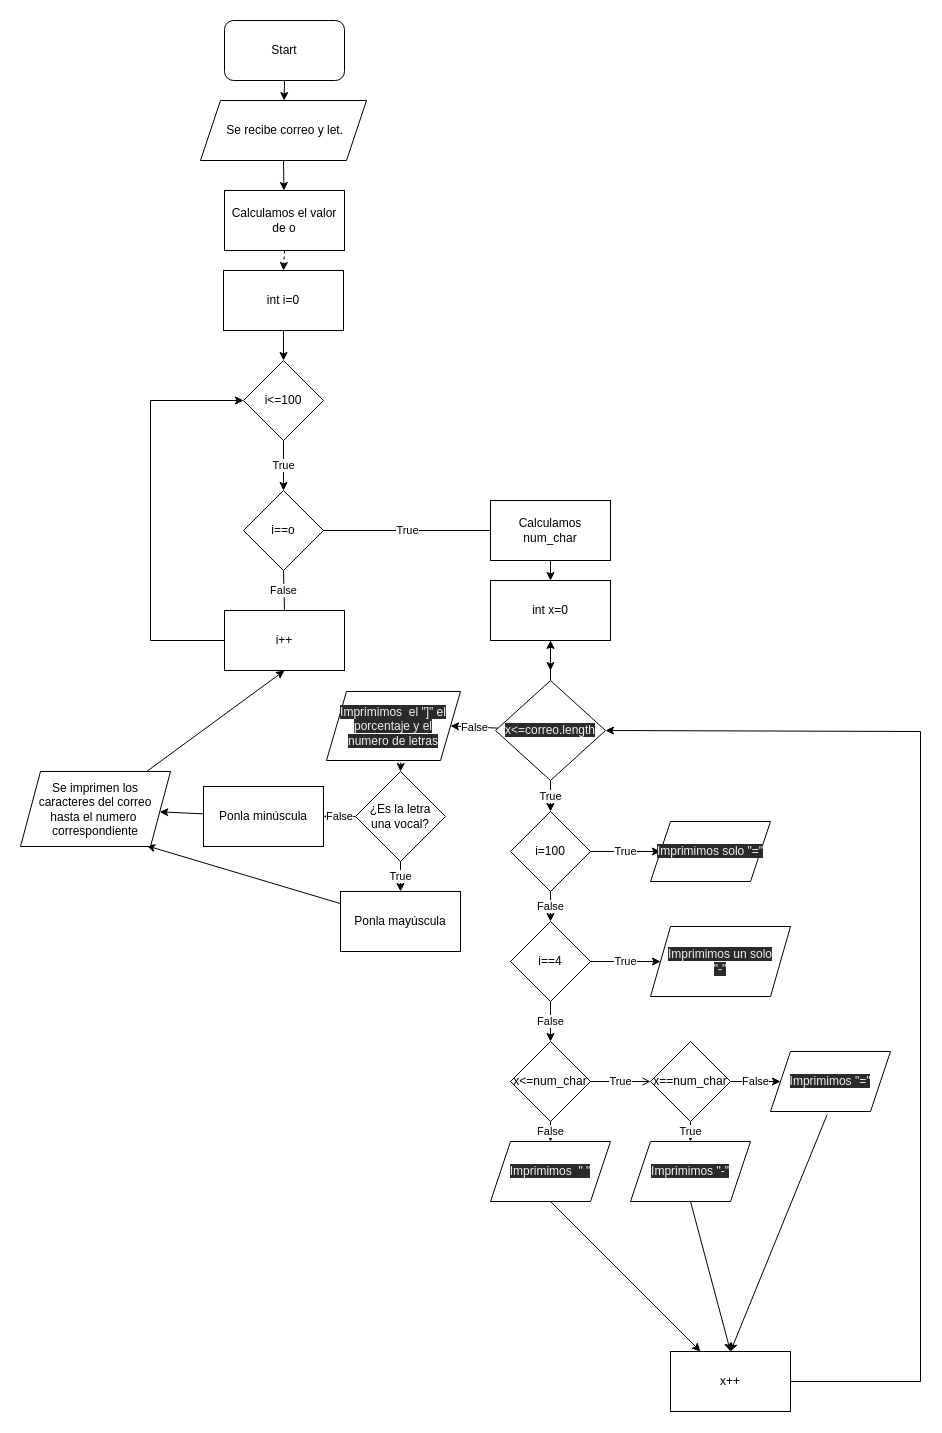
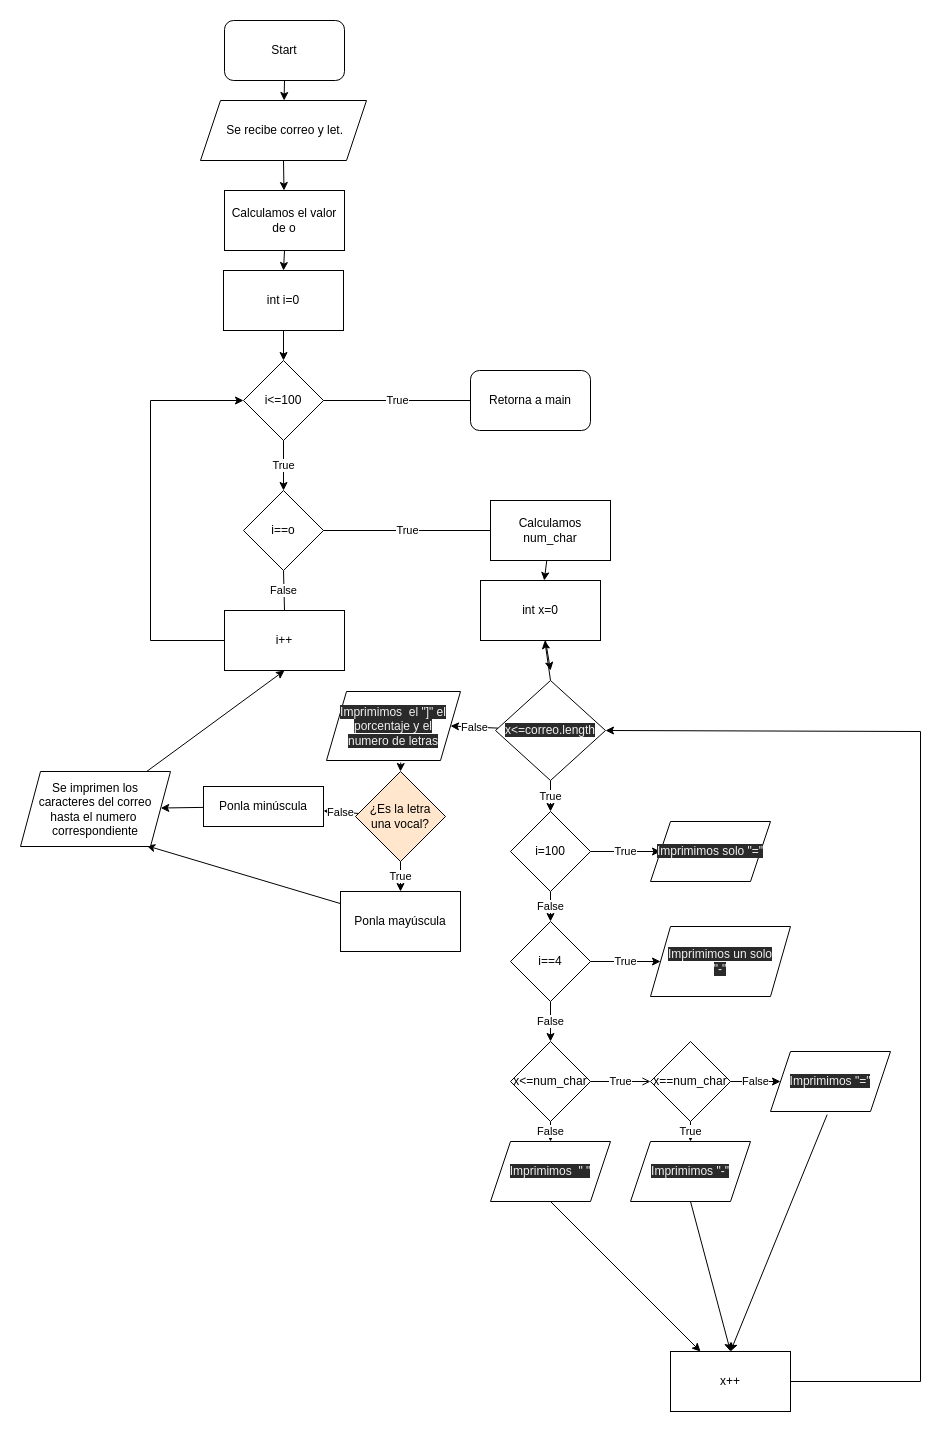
  <mxCell id="0" />
  <mxCell id="1" parent="0" />
  <mxCell id="2" value="Start" style="rounded=1;whiteSpace=wrap;html=1;" parent="1" vertex="1"><mxGeometry x="224" y="20" width="120" height="60" as="geometry" /></mxCell>
  <mxCell id="3" value="&amp;nbsp;Se recibe correo y let." style="shape=parallelogram;perimeter=parallelogramPerimeter;whiteSpace=wrap;html=1;fixedSize=1;" parent="1" vertex="1"><mxGeometry x="200" y="100" width="166" height="60" as="geometry" /></mxCell>
  <mxCell id="4" value="Calculamos el valor de o" style="rounded=0;whiteSpace=wrap;html=1;" parent="1" vertex="1"><mxGeometry x="224" y="190" width="120" height="60" as="geometry" /></mxCell>
  <mxCell id="5" value="" style="endArrow=classic;html=1;exitX=0.5;exitY=1;exitDx=0;exitDy=0;" parent="1" source="2" target="3" edge="1"><mxGeometry width="50" height="50" relative="1" as="geometry"><mxPoint x="310" y="320" as="sourcePoint" /><mxPoint x="360" y="270" as="targetPoint" /></mxGeometry></mxCell>
  <mxCell id="6" value="" style="endArrow=classic;html=1;exitX=0.5;exitY=1;exitDx=0;exitDy=0;" parent="1" source="3" target="4" edge="1"><mxGeometry width="50" height="50" relative="1" as="geometry"><mxPoint x="310" y="320" as="sourcePoint" /><mxPoint x="360" y="270" as="targetPoint" /></mxGeometry></mxCell>
  <mxCell id="7" value="int i=0" style="rounded=0;whiteSpace=wrap;html=1;" parent="1" vertex="1"><mxGeometry x="223" y="270" width="120" height="60" as="geometry" /></mxCell>
- <mxCell id="8" value="" style="endArrow=classic;html=1;exitX=0.5;exitY=1;exitDx=0;exitDy=0;entryX=0.5;entryY=0;entryDx=0;entryDy=0;dashed=1;" parent="1" source="4" target="7" edge="1"><mxGeometry width="50" height="50" relative="1" as="geometry"><mxPoint x="310" y="310" as="sourcePoint" /><mxPoint x="360" y="260" as="targetPoint" /></mxGeometry></mxCell>
+ <mxCell id="8" value="" style="endArrow=classic;html=1;exitX=0.5;exitY=1;exitDx=0;exitDy=0;entryX=0.5;entryY=0;entryDx=0;entryDy=0;" parent="1" source="4" target="7" edge="1"><mxGeometry width="50" height="50" relative="1" as="geometry"><mxPoint x="310" y="310" as="sourcePoint" /><mxPoint x="360" y="260" as="targetPoint" /></mxGeometry></mxCell>
  <mxCell id="9" value="True" style="edgeStyle=none;html=1;entryX=0.5;entryY=0;entryDx=0;entryDy=0;" parent="1" source="10" target="12" edge="1"><mxGeometry relative="1" as="geometry"><mxPoint x="283" y="490" as="targetPoint" /></mxGeometry></mxCell>
  <mxCell id="10" value="i&amp;lt;=100" style="rhombus;whiteSpace=wrap;html=1;" parent="1" vertex="1"><mxGeometry x="243" y="360" width="80" height="80" as="geometry" /></mxCell>
  <mxCell id="11" value="" style="endArrow=classic;html=1;exitX=0.5;exitY=1;exitDx=0;exitDy=0;entryX=0.5;entryY=0;entryDx=0;entryDy=0;" parent="1" source="7" target="10" edge="1"><mxGeometry width="50" height="50" relative="1" as="geometry"><mxPoint x="310" y="310" as="sourcePoint" /><mxPoint x="360" y="260" as="targetPoint" /></mxGeometry></mxCell>
  <mxCell id="12" value="i==o" style="rhombus;whiteSpace=wrap;html=1;" parent="1" vertex="1"><mxGeometry x="243" y="490" width="80" height="80" as="geometry" /></mxCell>
  <mxCell id="13" value="False" style="endArrow=none;html=1;exitX=0.5;exitY=1;exitDx=0;exitDy=0;entryX=0.5;entryY=0;entryDx=0;entryDy=0;" parent="1" source="12" target="15" edge="1"><mxGeometry width="50" height="50" relative="1" as="geometry"><mxPoint x="250" y="570" as="sourcePoint" /><mxPoint x="150" y="530" as="targetPoint" /></mxGeometry></mxCell>
  <mxCell id="14" value="" style="endArrow=classic;html=1;entryX=0;entryY=0.5;entryDx=0;entryDy=0;" parent="1" target="10" edge="1"><mxGeometry width="50" height="50" relative="1" as="geometry"><mxPoint x="150" y="400" as="sourcePoint" /><mxPoint x="300" y="520" as="targetPoint" /></mxGeometry></mxCell>
  <mxCell id="15" value="i++" style="rounded=0;whiteSpace=wrap;html=1;" parent="1" vertex="1"><mxGeometry x="224" y="610" width="120" height="60" as="geometry" /></mxCell>
  <mxCell id="16" value="" style="endArrow=none;html=1;exitX=0;exitY=0.5;exitDx=0;exitDy=0;" parent="1" source="15" edge="1"><mxGeometry width="50" height="50" relative="1" as="geometry"><mxPoint x="250" y="570" as="sourcePoint" /><mxPoint x="150" y="640" as="targetPoint" /></mxGeometry></mxCell>
  <mxCell id="17" value="" style="endArrow=none;html=1;" parent="1" edge="1"><mxGeometry width="50" height="50" relative="1" as="geometry"><mxPoint x="150" y="640" as="sourcePoint" /><mxPoint x="150" y="400" as="targetPoint" /></mxGeometry></mxCell>
  <mxCell id="18" value="True" style="endArrow=none;html=1;exitX=1;exitY=0.5;exitDx=0;exitDy=0;" parent="1" source="12" target="20" edge="1"><mxGeometry width="50" height="50" relative="1" as="geometry"><mxPoint x="350" y="550" as="sourcePoint" /><mxPoint x="510" y="530" as="targetPoint" /></mxGeometry></mxCell>
  <mxCell id="19" value="" style="edgeStyle=none;html=1;" parent="1" source="20" target="22" edge="1"><mxGeometry relative="1" as="geometry" /></mxCell>
  <mxCell id="20" value="Calculamos num_char" style="rounded=0;whiteSpace=wrap;html=1;" parent="1" vertex="1"><mxGeometry x="490" y="500" width="120" height="60" as="geometry" /></mxCell>
  <mxCell id="21" value="" style="edgeStyle=none;html=1;" parent="1" source="22" edge="1"><mxGeometry relative="1" as="geometry"><mxPoint x="550" y="670" as="targetPoint" /></mxGeometry></mxCell>
- <mxCell id="22" value="int x=0" style="whiteSpace=wrap;html=1;rounded=0;" parent="1" vertex="1"><mxGeometry x="490" y="580" width="120" height="60" as="geometry" /></mxCell>
+ <mxCell id="22" value="int x=0" style="whiteSpace=wrap;html=1;rounded=0;" parent="1" vertex="1"><mxGeometry x="480" y="580" width="120" height="60" as="geometry" /></mxCell>
  <mxCell id="23" value="" style="edgeStyle=none;html=1;exitX=0.5;exitY=0;exitDx=0;exitDy=0;" parent="1" source="26" target="22" edge="1"><mxGeometry relative="1" as="geometry" /></mxCell>
  <mxCell id="24" value="True" style="edgeStyle=none;html=1;" parent="1" source="26" edge="1"><mxGeometry relative="1" as="geometry"><mxPoint x="550" y="811" as="targetPoint" /></mxGeometry></mxCell>
  <mxCell id="25" value="False" style="edgeStyle=none;html=1;entryX=1;entryY=0.5;entryDx=0;entryDy=0;" edge="1" parent="1" source="26" target="64"><mxGeometry relative="1" as="geometry"><mxPoint x="460" y="730" as="targetPoint" /></mxGeometry></mxCell>
  <mxCell id="26" value="&lt;span style=&quot;color: rgb(240 , 240 , 240) ; font-family: &amp;#34;helvetica&amp;#34; ; font-size: 12px ; font-style: normal ; font-weight: 400 ; letter-spacing: normal ; text-align: center ; text-indent: 0px ; text-transform: none ; word-spacing: 0px ; background-color: rgb(42 , 42 , 42) ; display: inline ; float: none&quot;&gt;x&amp;lt;=correo.length&lt;/span&gt;" style="rhombus;whiteSpace=wrap;html=1;" parent="1" vertex="1"><mxGeometry x="495" y="680" width="110" height="100" as="geometry" /></mxCell>
  <mxCell id="27" value="True" style="edgeStyle=none;html=1;endArrow=open;" parent="1" source="29" target="32" edge="1"><mxGeometry relative="1" as="geometry" /></mxCell>
  <mxCell id="28" value="False" style="edgeStyle=none;html=1;entryX=0.5;entryY=0;entryDx=0;entryDy=0;" parent="1" source="29" target="62" edge="1"><mxGeometry relative="1" as="geometry"><mxPoint x="550" y="1141" as="targetPoint" /></mxGeometry></mxCell>
  <mxCell id="29" value="x&amp;lt;=num_char" style="rhombus;whiteSpace=wrap;html=1;" parent="1" vertex="1"><mxGeometry x="510" y="1041" width="80" height="80" as="geometry" /></mxCell>
  <mxCell id="30" value="False" style="edgeStyle=none;html=1;entryX=0;entryY=0.5;entryDx=0;entryDy=0;" parent="1" source="32" target="59" edge="1"><mxGeometry relative="1" as="geometry"><mxPoint x="780" y="1081" as="targetPoint" /></mxGeometry></mxCell>
  <mxCell id="31" value="True" style="edgeStyle=none;html=1;entryX=0.5;entryY=0;entryDx=0;entryDy=0;" parent="1" source="32" target="63" edge="1"><mxGeometry relative="1" as="geometry"><mxPoint x="690" y="1141" as="targetPoint" /></mxGeometry></mxCell>
  <mxCell id="32" value="x==num_char" style="rhombus;whiteSpace=wrap;html=1;" parent="1" vertex="1"><mxGeometry x="650" y="1041" width="80" height="80" as="geometry" /></mxCell>
  <mxCell id="33" style="edgeStyle=none;html=1;entryX=0.5;entryY=0;entryDx=0;entryDy=0;exitX=0.472;exitY=1.053;exitDx=0;exitDy=0;exitPerimeter=0;" parent="1" source="59" target="36" edge="1"><mxGeometry relative="1" as="geometry"><mxPoint x="830" y="1231" as="targetPoint" /><mxPoint x="827.778" y="1111" as="sourcePoint" /></mxGeometry></mxCell>
  <mxCell id="34" style="edgeStyle=none;html=1;entryX=0.5;entryY=0;entryDx=0;entryDy=0;exitX=0.5;exitY=1;exitDx=0;exitDy=0;" parent="1" source="63" target="36" edge="1"><mxGeometry relative="1" as="geometry"><mxPoint x="696.667" y="1201" as="sourcePoint" /></mxGeometry></mxCell>
  <mxCell id="35" value="" style="edgeStyle=none;html=1;exitX=0.5;exitY=1;exitDx=0;exitDy=0;" parent="1" source="62" target="36" edge="1"><mxGeometry relative="1" as="geometry"><mxPoint x="575.714" y="1201" as="sourcePoint" /></mxGeometry></mxCell>
  <mxCell id="36" value="x++" style="whiteSpace=wrap;html=1;" parent="1" vertex="1"><mxGeometry x="670" y="1351" width="120" height="60" as="geometry" /></mxCell>
  <mxCell id="37" value="" style="endArrow=none;html=1;entryX=1;entryY=0.5;entryDx=0;entryDy=0;" parent="1" target="36" edge="1"><mxGeometry width="50" height="50" relative="1" as="geometry"><mxPoint x="920" y="1381" as="sourcePoint" /><mxPoint x="800" y="1392" as="targetPoint" /></mxGeometry></mxCell>
  <mxCell id="38" value="" style="endArrow=none;html=1;" parent="1" edge="1"><mxGeometry width="50" height="50" relative="1" as="geometry"><mxPoint x="920" y="1065.5" as="sourcePoint" /><mxPoint x="920" y="731" as="targetPoint" /></mxGeometry></mxCell>
  <mxCell id="39" value="" style="endArrow=none;html=1;" parent="1" edge="1"><mxGeometry width="50" height="50" relative="1" as="geometry"><mxPoint x="920" y="1381" as="sourcePoint" /><mxPoint x="920" y="1061" as="targetPoint" /></mxGeometry></mxCell>
+ <mxCell id="40" value="True" style="endArrow=none;html=1;exitX=1;exitY=0.5;exitDx=0;exitDy=0;" parent="1" source="10" target="41" edge="1"><mxGeometry width="50" height="50" relative="1" as="geometry"><mxPoint x="550" y="681" as="sourcePoint" /><mxPoint x="530" y="400" as="targetPoint" /></mxGeometry></mxCell>
+ <mxCell id="41" value="Retorna a main" style="rounded=1;whiteSpace=wrap;html=1;" parent="1" vertex="1"><mxGeometry x="470" y="370" width="120" height="60" as="geometry" /></mxCell>
  <mxCell id="42" value="" style="endArrow=classic;html=1;entryX=1;entryY=0.5;entryDx=0;entryDy=0;" parent="1" target="26" edge="1"><mxGeometry width="50" height="50" relative="1" as="geometry"><mxPoint x="920" y="731" as="sourcePoint" /><mxPoint x="500" y="631" as="targetPoint" /></mxGeometry></mxCell>
  <mxCell id="43" value="True" style="edgeStyle=none;html=1;entryX=0;entryY=0.5;entryDx=0;entryDy=0;" edge="1" parent="1" source="45" target="60"><mxGeometry relative="1" as="geometry"><mxPoint x="650" y="851" as="targetPoint" /></mxGeometry></mxCell>
  <mxCell id="44" value="False" style="edgeStyle=none;html=1;" edge="1" parent="1" source="45" target="48"><mxGeometry relative="1" as="geometry" /></mxCell>
  <mxCell id="45" value="i=100" style="rhombus;whiteSpace=wrap;html=1;" vertex="1" parent="1"><mxGeometry x="510" y="811" width="80" height="80" as="geometry" /></mxCell>
  <mxCell id="46" value="True" style="edgeStyle=none;html=1;entryX=0;entryY=0.5;entryDx=0;entryDy=0;" edge="1" parent="1" source="48" target="61"><mxGeometry relative="1" as="geometry"><mxPoint x="650" y="961" as="targetPoint" /></mxGeometry></mxCell>
  <mxCell id="47" value="False" style="edgeStyle=none;html=1;entryX=0.5;entryY=0;entryDx=0;entryDy=0;" edge="1" parent="1" source="48" target="29"><mxGeometry relative="1" as="geometry" /></mxCell>
  <mxCell id="48" value="i==4" style="rhombus;whiteSpace=wrap;html=1;" vertex="1" parent="1"><mxGeometry x="510" y="921" width="80" height="80" as="geometry" /></mxCell>
  <mxCell id="49" value="" style="edgeStyle=none;html=1;exitX=0.554;exitY=1.029;exitDx=0;exitDy=0;exitPerimeter=0;entryX=0.5;entryY=0;entryDx=0;entryDy=0;" edge="1" parent="1" source="64" target="52"><mxGeometry relative="1" as="geometry"><mxPoint x="400" y="760" as="sourcePoint" /></mxGeometry></mxCell>
  <mxCell id="50" value="True" style="edgeStyle=none;html=1;" edge="1" parent="1" source="52" target="54"><mxGeometry relative="1" as="geometry" /></mxCell>
  <mxCell id="51" value="False" style="edgeStyle=none;html=1;" edge="1" parent="1" source="52" target="56"><mxGeometry relative="1" as="geometry" /></mxCell>
- <mxCell id="52" value="¿Es la letra&lt;br&gt;una vocal?" style="rhombus;whiteSpace=wrap;html=1;" vertex="1" parent="1"><mxGeometry x="355" y="771" width="90" height="90" as="geometry" /></mxCell>
+ <mxCell id="52" value="¿Es la letra&lt;br&gt;una vocal?" style="rhombus;whiteSpace=wrap;html=1;fillColor=#ffe6cc;" vertex="1" parent="1"><mxGeometry x="355" y="771" width="90" height="90" as="geometry" /></mxCell>
  <mxCell id="53" style="edgeStyle=none;html=1;entryX=0.841;entryY=0.99;entryDx=0;entryDy=0;entryPerimeter=0;" edge="1" parent="1" source="54" target="58"><mxGeometry relative="1" as="geometry" /></mxCell>
  <mxCell id="54" value="Ponla mayúscula" style="whiteSpace=wrap;html=1;" vertex="1" parent="1"><mxGeometry y="891" width="120" height="60" as="geometry" x="340" /></mxCell>
  <mxCell id="55" value="" style="edgeStyle=none;html=1;" edge="1" parent="1" source="56" target="58"><mxGeometry relative="1" as="geometry" /></mxCell>
- <mxCell id="56" value="Ponla minúscula" style="whiteSpace=wrap;html=1;" vertex="1" parent="1"><mxGeometry x="203" y="786" width="120" height="60" as="geometry" /></mxCell>
+ <mxCell id="56" value="Ponla minúscula" style="whiteSpace=wrap;html=1;" vertex="1" parent="1"><mxGeometry x="203" y="786" width="120" height="40" as="geometry" /></mxCell>
  <mxCell id="57" style="edgeStyle=none;html=1;entryX=0.5;entryY=1;entryDx=0;entryDy=0;" edge="1" parent="1" source="58" target="15"><mxGeometry relative="1" as="geometry" /></mxCell>
  <mxCell id="58" value="Se imprimen los&lt;br&gt;caracteres del correo&lt;br&gt;hasta el numero&amp;nbsp;&lt;br&gt;correspondiente" style="shape=parallelogram;perimeter=parallelogramPerimeter;whiteSpace=wrap;html=1;fixedSize=1;" vertex="1" parent="1"><mxGeometry x="20" y="771" width="150" height="75" as="geometry" /></mxCell>
  <mxCell id="59" value="&#10;&#10;&lt;span style=&quot;color: rgb(240, 240, 240); font-family: helvetica; font-size: 12px; font-style: normal; font-weight: 400; letter-spacing: normal; text-align: center; text-indent: 0px; text-transform: none; word-spacing: 0px; background-color: rgb(42, 42, 42); display: inline; float: none;&quot;&gt;Imprimimos &quot;=&quot;&lt;/span&gt;&#10;&#10;" style="shape=parallelogram;perimeter=parallelogramPerimeter;whiteSpace=wrap;html=1;fixedSize=1;" vertex="1" parent="1"><mxGeometry x="770" y="1051" width="120" height="60" as="geometry" /></mxCell>
  <mxCell id="60" value="&#10;&#10;&lt;span style=&quot;color: rgb(240, 240, 240); font-family: helvetica; font-size: 12px; font-style: normal; font-weight: 400; letter-spacing: normal; text-align: center; text-indent: 0px; text-transform: none; word-spacing: 0px; background-color: rgb(42, 42, 42); display: inline; float: none;&quot;&gt;Imprimimos solo &quot;=&quot;&lt;/span&gt;&#10;&#10;" style="shape=parallelogram;perimeter=parallelogramPerimeter;whiteSpace=wrap;html=1;fixedSize=1;" vertex="1" parent="1"><mxGeometry x="650" y="821" width="120" height="60" as="geometry" /></mxCell>
  <mxCell id="61" value="&#10;&#10;&lt;span style=&quot;color: rgb(240, 240, 240); font-family: helvetica; font-size: 12px; font-style: normal; font-weight: 400; letter-spacing: normal; text-align: center; text-indent: 0px; text-transform: none; word-spacing: 0px; background-color: rgb(42, 42, 42); display: inline; float: none;&quot;&gt;Imprimimos un solo&lt;/span&gt;&lt;br style=&quot;color: rgb(240, 240, 240); font-family: helvetica; font-size: 12px; font-style: normal; font-weight: 400; letter-spacing: normal; text-align: center; text-indent: 0px; text-transform: none; word-spacing: 0px; background-color: rgb(42, 42, 42);&quot;&gt;&lt;span style=&quot;color: rgb(240, 240, 240); font-family: helvetica; font-size: 12px; font-style: normal; font-weight: 400; letter-spacing: normal; text-align: center; text-indent: 0px; text-transform: none; word-spacing: 0px; background-color: rgb(42, 42, 42); display: inline; float: none;&quot;&gt;&quot;-&quot;&lt;/span&gt;&#10;&#10;" style="shape=parallelogram;perimeter=parallelogramPerimeter;whiteSpace=wrap;html=1;fixedSize=1;" vertex="1" parent="1"><mxGeometry x="650" y="926" width="140" height="70" as="geometry" /></mxCell>
  <mxCell id="62" value="&#10;&#10;&lt;span style=&quot;color: rgb(240, 240, 240); font-family: helvetica; font-size: 12px; font-style: normal; font-weight: 400; letter-spacing: normal; text-align: center; text-indent: 0px; text-transform: none; word-spacing: 0px; background-color: rgb(42, 42, 42); display: inline; float: none;&quot;&gt;Imprimimos&amp;nbsp; &quot; &quot;&lt;/span&gt;&#10;&#10;" style="shape=parallelogram;perimeter=parallelogramPerimeter;whiteSpace=wrap;html=1;fixedSize=1;" vertex="1" parent="1"><mxGeometry x="490" y="1141" width="120" height="60" as="geometry" /></mxCell>
  <mxCell id="63" value="&#10;&#10;&lt;span style=&quot;color: rgb(240, 240, 240); font-family: helvetica; font-size: 12px; font-style: normal; font-weight: 400; letter-spacing: normal; text-align: center; text-indent: 0px; text-transform: none; word-spacing: 0px; background-color: rgb(42, 42, 42); display: inline; float: none;&quot;&gt;Imprimimos &quot;-&quot;&lt;/span&gt;&#10;&#10;" style="shape=parallelogram;perimeter=parallelogramPerimeter;whiteSpace=wrap;html=1;fixedSize=1;" vertex="1" parent="1"><mxGeometry x="630" y="1141" width="120" height="60" as="geometry" /></mxCell>
  <mxCell id="64" value="&lt;span style=&quot;color: rgb(240 , 240 , 240) ; font-size: 12px ; font-style: normal ; font-weight: 400 ; letter-spacing: normal ; text-align: center ; text-indent: 0px ; text-transform: none ; word-spacing: 0px ; font-family: &amp;#34;helvetica&amp;#34; ; background-color: rgb(42 , 42 , 42) ; display: inline ; float: none&quot;&gt;Imprimimos&amp;nbsp; el &quot;]&quot; el&lt;/span&gt;&lt;br style=&quot;color: rgb(240 , 240 , 240) ; font-size: 12px ; font-style: normal ; font-weight: 400 ; letter-spacing: normal ; text-align: center ; text-indent: 0px ; text-transform: none ; word-spacing: 0px ; font-family: &amp;#34;helvetica&amp;#34; ; background-color: rgb(42 , 42 , 42)&quot;&gt;&lt;span style=&quot;color: rgb(240 , 240 , 240) ; font-size: 12px ; font-style: normal ; font-weight: 400 ; letter-spacing: normal ; text-align: center ; text-indent: 0px ; text-transform: none ; word-spacing: 0px ; font-family: &amp;#34;helvetica&amp;#34; ; background-color: rgb(42 , 42 , 42) ; display: inline ; float: none&quot;&gt;porcentaje y el&lt;/span&gt;&lt;br style=&quot;color: rgb(240 , 240 , 240) ; font-size: 12px ; font-style: normal ; font-weight: 400 ; letter-spacing: normal ; text-align: center ; text-indent: 0px ; text-transform: none ; word-spacing: 0px ; font-family: &amp;#34;helvetica&amp;#34; ; background-color: rgb(42 , 42 , 42)&quot;&gt;&lt;span style=&quot;color: rgb(240 , 240 , 240) ; font-size: 12px ; font-style: normal ; font-weight: 400 ; letter-spacing: normal ; text-align: center ; text-indent: 0px ; text-transform: none ; word-spacing: 0px ; font-family: &amp;#34;helvetica&amp;#34; ; background-color: rgb(42 , 42 , 42) ; display: inline ; float: none&quot;&gt;numero de letras&lt;/span&gt;" style="shape=parallelogram;perimeter=parallelogramPerimeter;whiteSpace=wrap;html=1;fixedSize=1;" vertex="1" parent="1"><mxGeometry x="326" y="691" width="134" height="69" as="geometry" /></mxCell>
